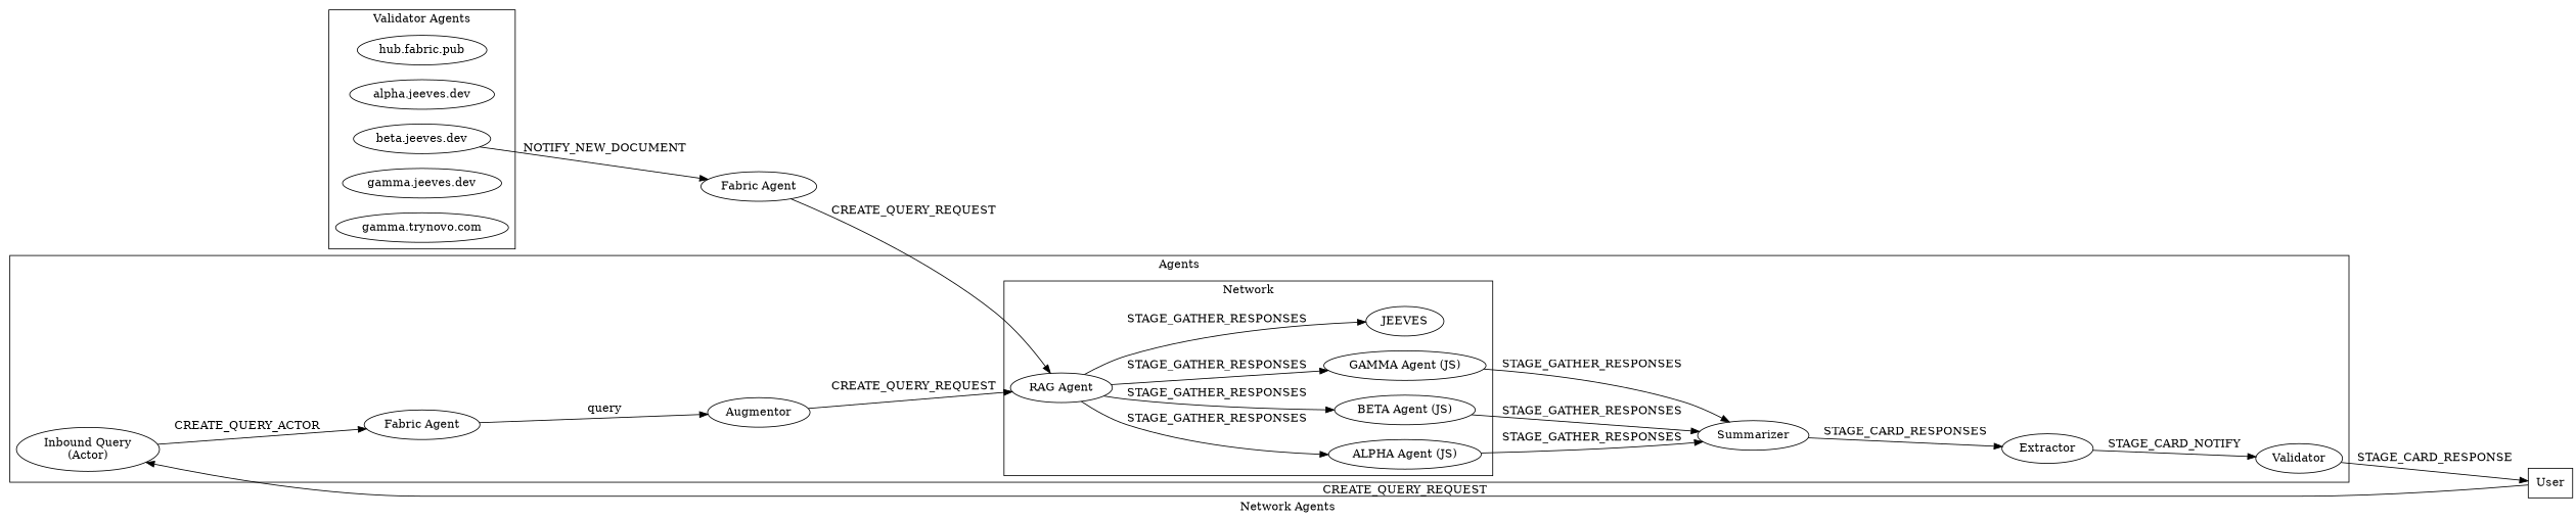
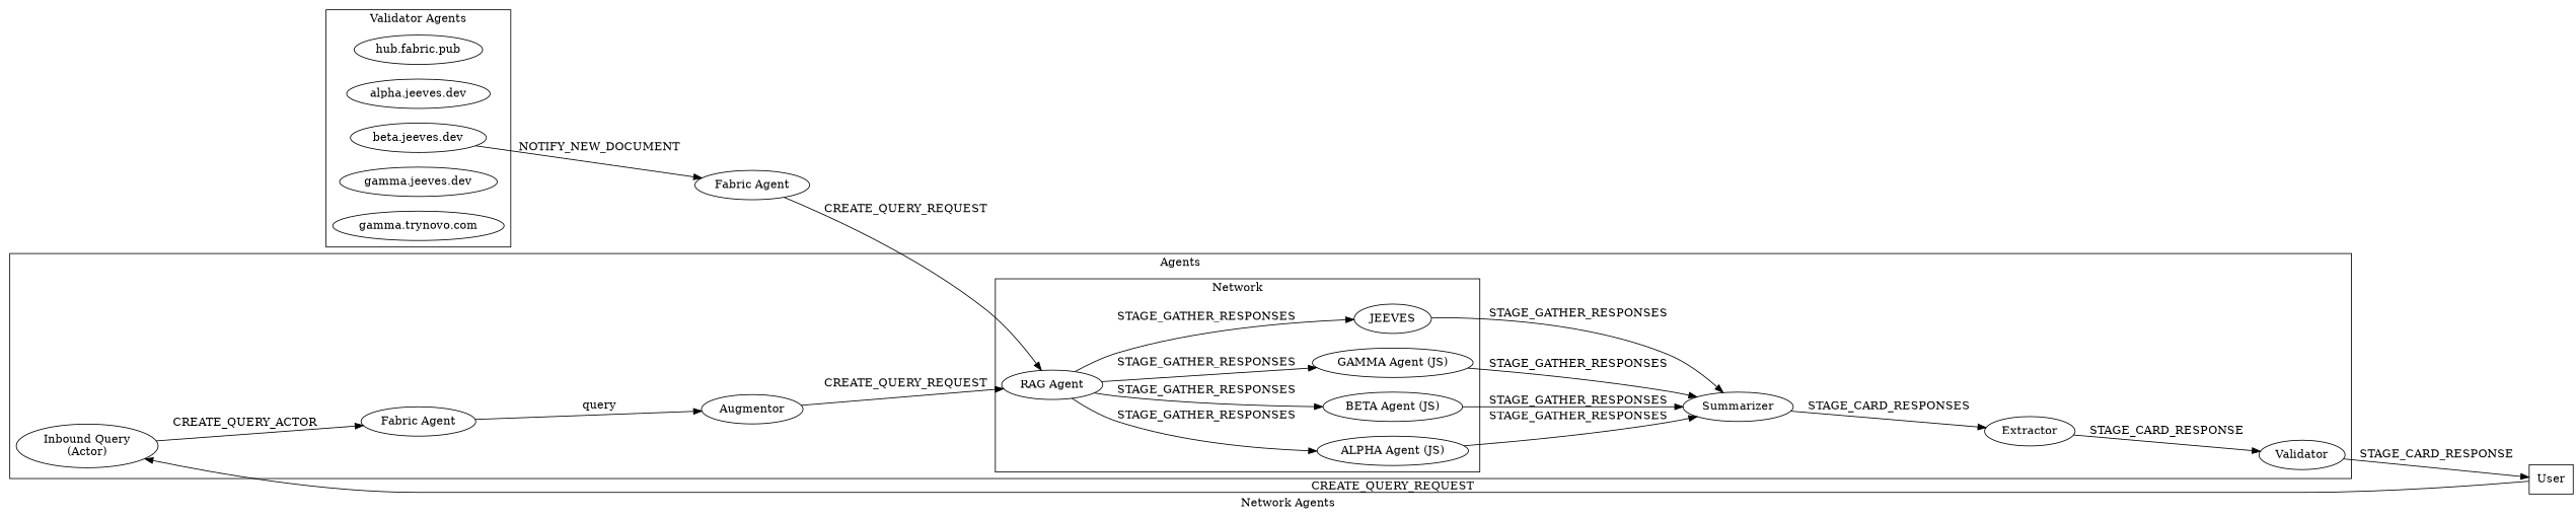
  digraph {
    label="Network Agents"
    rankdir=LR
    n1 [label="RAG Agent"]
    n2 [label="ALPHA Agent (JS)"]
    n3 [label="BETA Agent (JS)"]
    n4 [label="GAMMA Agent (JS)"]
    JEEVES
    n6 [label="Inbound Query\n(Actor)"]
    n7 [label="Fabric Agent"]
    Augmentor
    Summarizer
    Extractor
    Validator
    "hub.fabric.pub"
    "alpha.jeeves.dev"
    "beta.jeeves.dev"
    "gamma.jeeves.dev"
    "gamma.trynovo.com"
    User [shape=box]
    "Fabric Agent"
    subgraph cluster_1 {
      label=Agents
      n6
      n7
      Augmentor
      Summarizer
      Extractor
      Validator
      subgraph cluster_2 {
        label=Network
        n1
        n2
        n3
        n4
        JEEVES
      }
    }
    subgraph cluster_3 {
      label="Validator Agents"
      "hub.fabric.pub"
      "alpha.jeeves.dev"
      "beta.jeeves.dev"
      "gamma.jeeves.dev"
      "gamma.trynovo.com"
    }
    subgraph cluster_4 {
    }
    n1 -> n2 [label=STAGE_GATHER_RESPONSES]
    n1 -> n3 [label=STAGE_GATHER_RESPONSES]
    n1 -> n4 [label=STAGE_GATHER_RESPONSES]
    n1 -> JEEVES [label=STAGE_GATHER_RESPONSES]
    n2 -> Summarizer [label=STAGE_GATHER_RESPONSES]
    n3 -> Summarizer [label=STAGE_GATHER_RESPONSES]
    n4 -> Summarizer [label=STAGE_GATHER_RESPONSES]
+   JEEVES -> Summarizer [label=STAGE_GATHER_RESPONSES]
    n6 -> n7 [label=CREATE_QUERY_ACTOR]
    n7 -> Augmentor [label=query]
    Augmentor -> n1 [label=CREATE_QUERY_REQUEST]
    Summarizer -> Extractor [label=STAGE_CARD_RESPONSES]
-   Extractor -> Validator [label=STAGE_CARD_NOTIFY]
+   Extractor -> Validator [label=STAGE_CARD_RESPONSE]
    Validator -> User [label=STAGE_CARD_RESPONSE]
    "beta.jeeves.dev" -> "Fabric Agent" [label=NOTIFY_NEW_DOCUMENT]
    User -> n6 [label=CREATE_QUERY_REQUEST]
    "Fabric Agent" -> n1 [label=CREATE_QUERY_REQUEST]
  }
